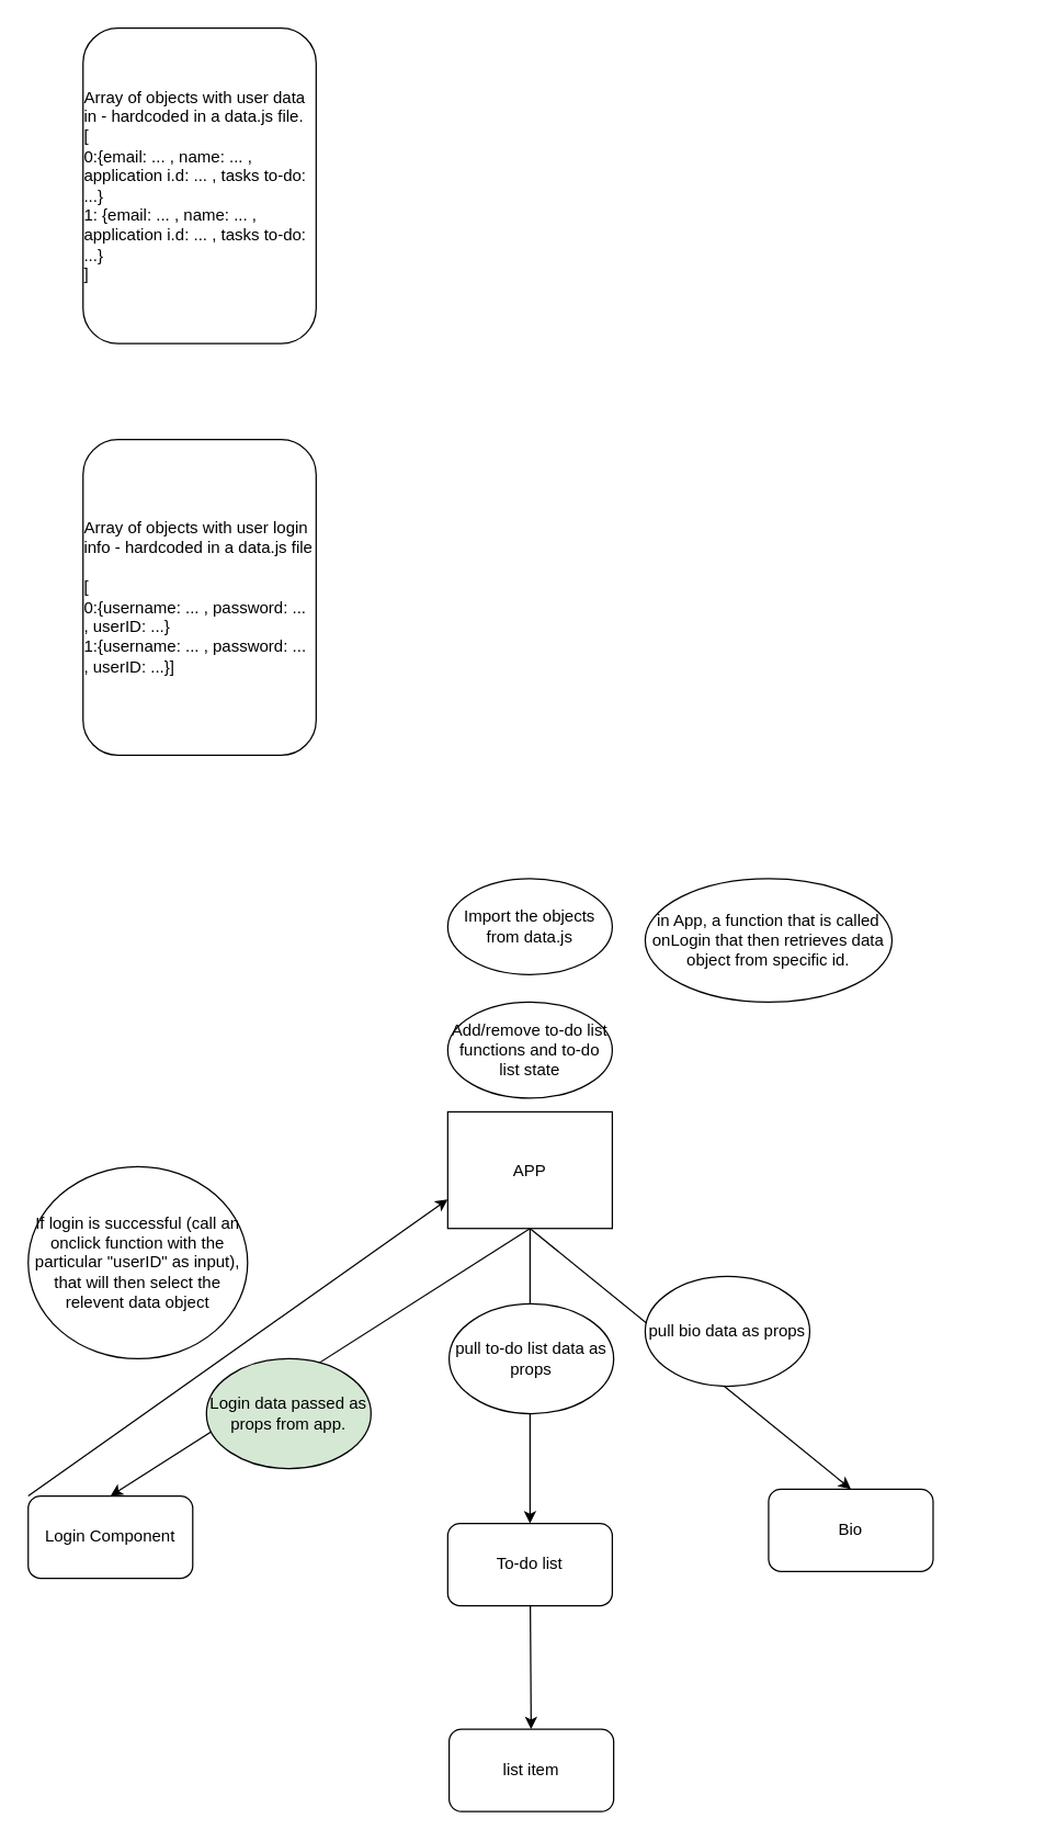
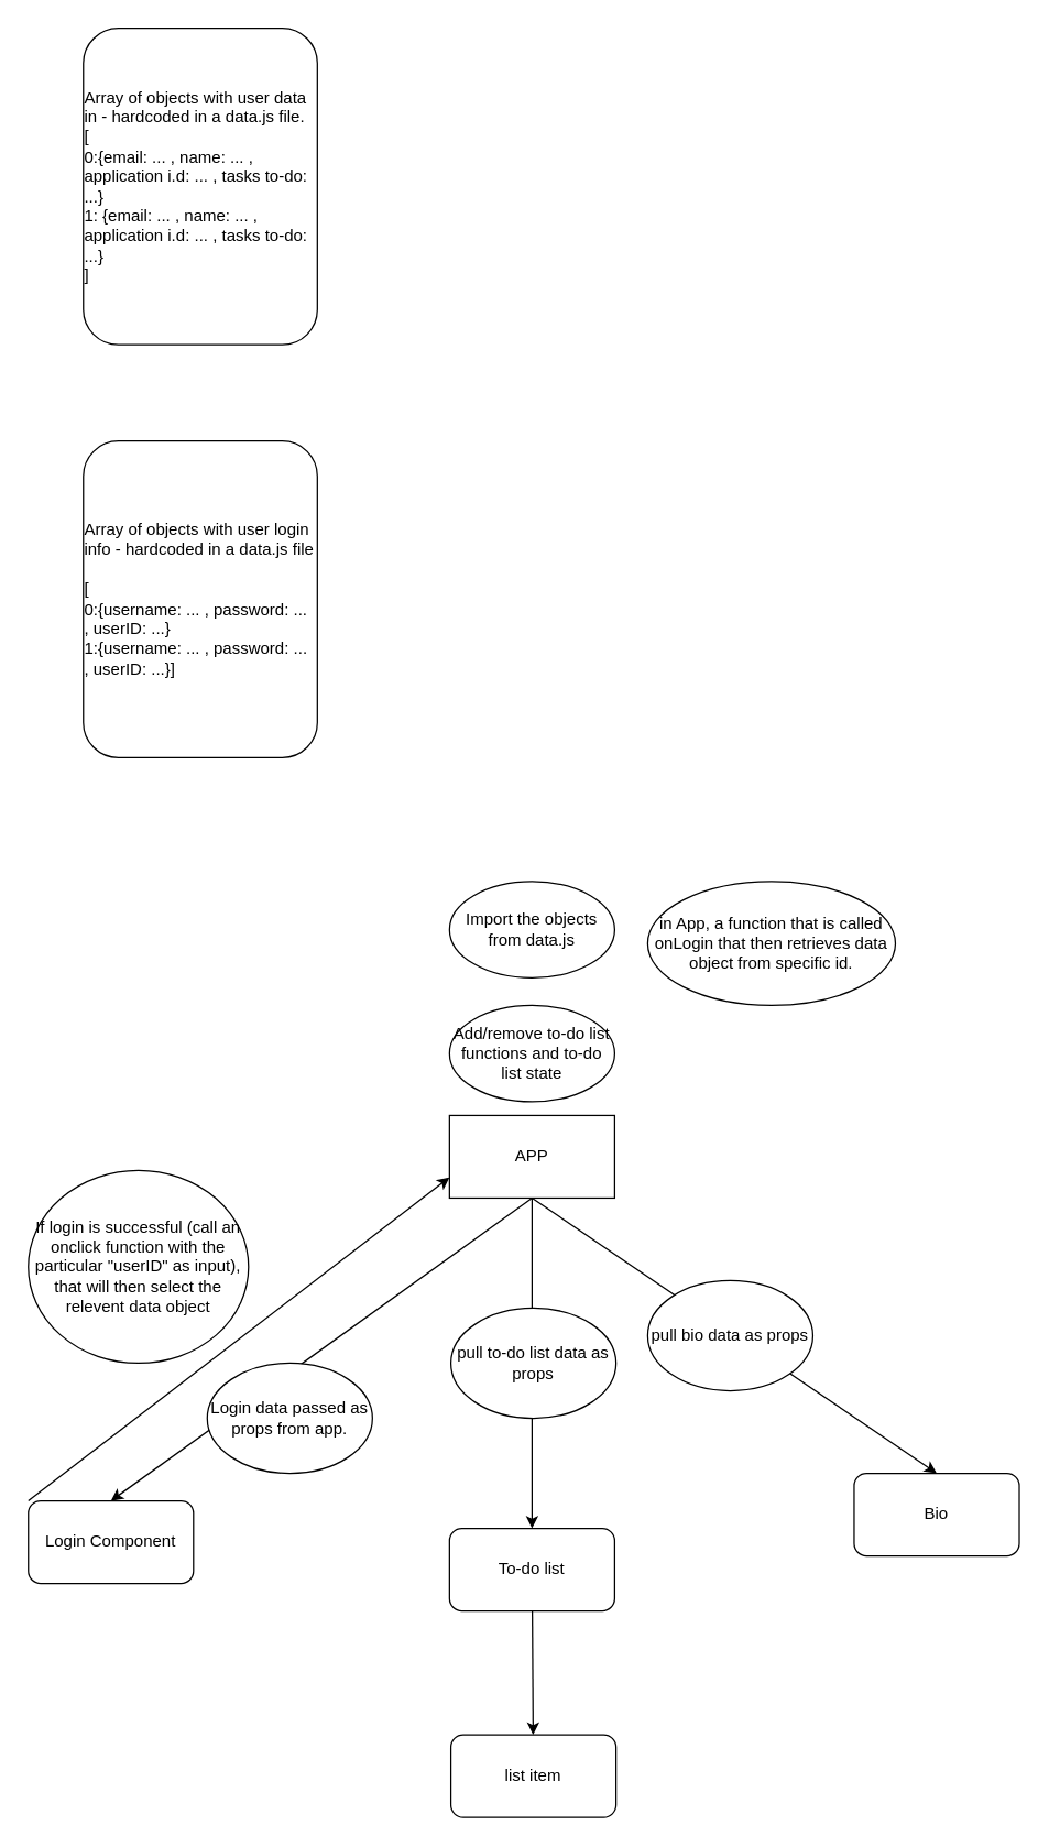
  <mxCell id="0" />
  <mxCell id="1" parent="0" />
  <mxCell id="2" value="&lt;div style=&quot;text-align: left;&quot;&gt;&lt;span style=&quot;background-color: initial;&quot;&gt;Array of objects with user data in - hardcoded in a data.js file.&lt;/span&gt;&lt;/div&gt;&lt;div style=&quot;text-align: left;&quot;&gt;&lt;span style=&quot;background-color: initial;&quot;&gt;[&lt;/span&gt;&lt;/div&gt;&lt;div style=&quot;text-align: left;&quot;&gt;&lt;span style=&quot;background-color: initial;&quot;&gt;0:{email: ... , name: ... , application i.d: ... , tasks to-do: ...}&lt;/span&gt;&lt;/div&gt;&lt;div style=&quot;text-align: left;&quot;&gt;&lt;span style=&quot;background-color: initial;&quot;&gt;1:&amp;nbsp;&lt;/span&gt;&lt;span style=&quot;background-color: initial;&quot;&gt;{email: ... , name: ... , application i.d: ... , tasks to-do: ...}&lt;/span&gt;&lt;/div&gt;&lt;div style=&quot;text-align: left;&quot;&gt;&lt;span style=&quot;background-color: initial;&quot;&gt;]&lt;/span&gt;&lt;/div&gt;" style="rounded=1;whiteSpace=wrap;html=1;" vertex="1" parent="1"><mxGeometry x="60" y="20" width="170" height="230" as="geometry" /></mxCell>
- <mxCell id="3" value="APP" style="rounded=0;whiteSpace=wrap;html=1;" vertex="1" parent="1"><mxGeometry x="326" y="810" width="120" height="85" as="geometry" /></mxCell>
+ <mxCell id="3" value="APP" style="rounded=0;whiteSpace=wrap;html=1;" vertex="1" parent="1"><mxGeometry x="326" y="810" width="120" height="60" as="geometry" /></mxCell>
  <mxCell id="4" value="" style="endArrow=classic;html=1;exitX=0.5;exitY=1;exitDx=0;exitDy=0;entryX=0.5;entryY=0;entryDx=0;entryDy=0;" edge="1" parent="1" source="3" target="9"><mxGeometry width="50" height="50" relative="1" as="geometry"><mxPoint x="440" y="990" as="sourcePoint" /><mxPoint x="500" y="940" as="targetPoint" /></mxGeometry></mxCell>
  <mxCell id="5" value="Login Component" style="rounded=1;whiteSpace=wrap;html=1;" vertex="1" parent="1"><mxGeometry x="20" y="1090" width="120" height="60" as="geometry" /></mxCell>
  <mxCell id="6" value="" style="endArrow=classic;html=1;exitX=0.5;exitY=1;exitDx=0;exitDy=0;entryX=0.5;entryY=0;entryDx=0;entryDy=0;" edge="1" parent="1" source="3" target="5"><mxGeometry width="50" height="50" relative="1" as="geometry"><mxPoint x="330" y="950" as="sourcePoint" /><mxPoint x="380" y="900" as="targetPoint" /></mxGeometry></mxCell>
- <mxCell id="7" value="Login data passed as props from app." style="ellipse;whiteSpace=wrap;html=1;fillColor=#d5e8d4;" vertex="1" parent="1"><mxGeometry x="150" y="990" width="120" height="80" as="geometry" /></mxCell>
+ <mxCell id="7" value="Login data passed as props from app." style="ellipse;whiteSpace=wrap;html=1;" vertex="1" parent="1"><mxGeometry x="150" y="990" width="120" height="80" as="geometry" /></mxCell>
  <mxCell id="8" style="edgeStyle=none;html=1;" edge="1" parent="1" source="9" target="10"><mxGeometry relative="1" as="geometry" /></mxCell>
  <mxCell id="9" value="To-do list" style="rounded=1;whiteSpace=wrap;html=1;" vertex="1" parent="1"><mxGeometry x="326" y="1110" width="120" height="60" as="geometry" /></mxCell>
  <mxCell id="10" value="list item" style="rounded=1;whiteSpace=wrap;html=1;" vertex="1" parent="1"><mxGeometry x="327" y="1260" width="120" height="60" as="geometry" /></mxCell>
  <mxCell id="11" value="Add/remove to-do list functions and to-do list state" style="ellipse;whiteSpace=wrap;html=1;" vertex="1" parent="1"><mxGeometry x="326" y="730" width="120" height="70" as="geometry" /></mxCell>
- <mxCell id="12" value="Bio" style="rounded=1;whiteSpace=wrap;html=1;" vertex="1" parent="1"><mxGeometry x="560" y="1085" width="120" height="60" as="geometry" /></mxCell>
+ <mxCell id="12" value="Bio" style="rounded=1;whiteSpace=wrap;html=1;" vertex="1" parent="1"><mxGeometry x="620" y="1070" width="120" height="60" as="geometry" /></mxCell>
  <mxCell id="13" value="" style="endArrow=classic;html=1;exitX=0.5;exitY=1;exitDx=0;exitDy=0;entryX=0.5;entryY=0;entryDx=0;entryDy=0;" edge="1" parent="1" source="3" target="12"><mxGeometry width="50" height="50" relative="1" as="geometry"><mxPoint x="460" y="930" as="sourcePoint" /><mxPoint x="510" y="880" as="targetPoint" /></mxGeometry></mxCell>
  <mxCell id="14" value="Import the objects from data.js" style="ellipse;whiteSpace=wrap;html=1;" vertex="1" parent="1"><mxGeometry x="326" width="120" height="70" as="geometry" y="640" /></mxCell>
  <mxCell id="15" value="&lt;div style=&quot;text-align: left;&quot;&gt;&lt;span style=&quot;background-color: initial;&quot;&gt;Array of objects with user login info - hardcoded in a data.js file&lt;/span&gt;&lt;/div&gt;&lt;div style=&quot;text-align: left;&quot;&gt;&lt;br&gt;&lt;/div&gt;&lt;div style=&quot;text-align: left;&quot;&gt;&lt;span style=&quot;background-color: initial;&quot;&gt;[&lt;/span&gt;&lt;/div&gt;&lt;div style=&quot;text-align: left;&quot;&gt;&lt;span style=&quot;background-color: initial;&quot;&gt;0:{username: ... , password: ... , userID: ...&lt;/span&gt;&lt;span style=&quot;background-color: initial;&quot;&gt;}&lt;/span&gt;&lt;/div&gt;&lt;div style=&quot;text-align: left;&quot;&gt;&lt;span style=&quot;background-color: initial;&quot;&gt;1:&lt;/span&gt;&lt;span style=&quot;background-color: initial;&quot;&gt;{username: ... , password: ... , userID: ...&lt;/span&gt;&lt;span style=&quot;background-color: initial;&quot;&gt;}&lt;/span&gt;&lt;span style=&quot;background-color: initial;&quot;&gt;]&lt;/span&gt;&lt;/div&gt;" style="rounded=1;whiteSpace=wrap;html=1;" vertex="1" parent="1"><mxGeometry x="60" y="320" width="170" height="230" as="geometry" /></mxCell>
  <mxCell id="16" value="in App, a function that is called onLogin that then retrieves data object from specific id." style="ellipse;whiteSpace=wrap;html=1;" vertex="1" parent="1"><mxGeometry x="470" width="180" height="90" as="geometry" y="640" /></mxCell>
  <mxCell id="17" value="pull to-do list data as props" style="ellipse;whiteSpace=wrap;html=1;" vertex="1" parent="1"><mxGeometry x="327" y="950" width="120" height="80" as="geometry" /></mxCell>
  <mxCell id="18" value="" style="endArrow=classic;html=1;exitX=0;exitY=0;exitDx=0;exitDy=0;entryX=0;entryY=0.75;entryDx=0;entryDy=0;" edge="1" parent="1" source="5" target="3"><mxGeometry width="50" height="50" relative="1" as="geometry"><mxPoint x="30" y="950" as="sourcePoint" /><mxPoint x="270" y="830" as="targetPoint" /></mxGeometry></mxCell>
  <mxCell id="19" value="If login is successful (call an onclick function with the particular &quot;userID&quot; as input), that will then select the relevent data object" style="ellipse;whiteSpace=wrap;html=1;" vertex="1" parent="1"><mxGeometry x="20" y="850" width="160" height="140" as="geometry" /></mxCell>
  <mxCell id="20" value="pull bio data as props" style="ellipse;whiteSpace=wrap;html=1;" vertex="1" parent="1"><mxGeometry x="470" y="930" width="120" height="80" as="geometry" /></mxCell>
